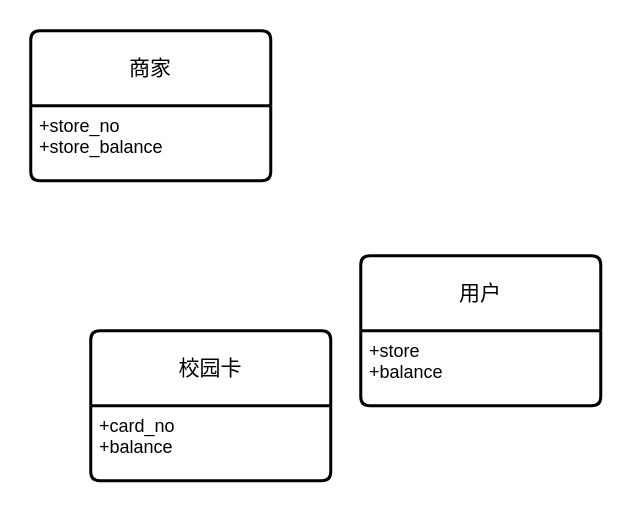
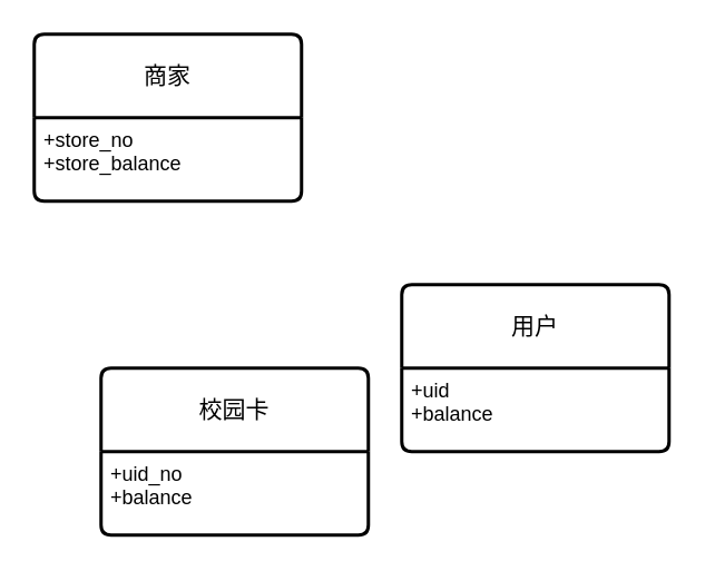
  <mxCell id="0" />
  <mxCell id="1" parent="0" />
  <mxCell id="2" value="商家" style="swimlane;childLayout=stackLayout;horizontal=1;startSize=50;horizontalStack=0;rounded=1;fontSize=14;fontStyle=0;strokeWidth=2;resizeParent=0;resizeLast=1;shadow=0;dashed=0;align=center;arcSize=4;whiteSpace=wrap;html=1;" vertex="1" parent="1"><mxGeometry x="20" y="20" width="160" height="100" as="geometry" /></mxCell>
  <mxCell id="3" value="+store_no&lt;br&gt;+store_balance" style="align=left;strokeColor=none;fillColor=none;spacingLeft=4;fontSize=12;verticalAlign=top;resizable=0;rotatable=0;part=1;html=1;" vertex="1" parent="2"><mxGeometry y="50" width="160" height="50" as="geometry" /></mxCell>
  <mxCell id="4" value="校园卡" style="swimlane;childLayout=stackLayout;horizontal=1;startSize=50;horizontalStack=0;rounded=1;fontSize=14;fontStyle=0;strokeWidth=2;resizeParent=0;resizeLast=1;shadow=0;dashed=0;align=center;arcSize=4;whiteSpace=wrap;html=1;" vertex="1" parent="1"><mxGeometry x="60" y="220" width="160" height="100" as="geometry"><mxRectangle x="280" y="340" width="80" height="50" as="alternateBounds" /></mxGeometry></mxCell>
- <mxCell id="5" value="+card_no&lt;br&gt;+balance" style="align=left;strokeColor=none;fillColor=none;spacingLeft=4;fontSize=12;verticalAlign=top;resizable=0;rotatable=0;part=1;html=1;" vertex="1" parent="4"><mxGeometry y="50" width="160" height="50" as="geometry" /></mxCell>
+ <mxCell id="5" value="+uid_no&lt;br&gt;+balance" style="align=left;strokeColor=none;fillColor=none;spacingLeft=4;fontSize=12;verticalAlign=top;resizable=0;rotatable=0;part=1;html=1;" vertex="1" parent="4"><mxGeometry y="50" width="160" height="50" as="geometry" /></mxCell>
  <mxCell id="6" value="用户" style="swimlane;childLayout=stackLayout;horizontal=1;startSize=50;horizontalStack=0;rounded=1;fontSize=14;fontStyle=0;strokeWidth=2;resizeParent=0;resizeLast=1;shadow=0;dashed=0;align=center;arcSize=4;whiteSpace=wrap;html=1;" vertex="1" parent="1"><mxGeometry x="240" y="170" width="160" height="100" as="geometry"><mxRectangle x="280" y="340" width="80" height="50" as="alternateBounds" /></mxGeometry></mxCell>
- <mxCell id="7" value="+store&lt;br&gt;+balance" style="align=left;strokeColor=none;fillColor=none;spacingLeft=4;fontSize=12;verticalAlign=top;resizable=0;rotatable=0;part=1;html=1;" vertex="1" parent="6"><mxGeometry y="50" width="160" height="50" as="geometry" /></mxCell>
+ <mxCell id="7" value="+uid&lt;br&gt;+balance" style="align=left;strokeColor=none;fillColor=none;spacingLeft=4;fontSize=12;verticalAlign=top;resizable=0;rotatable=0;part=1;html=1;" vertex="1" parent="6"><mxGeometry y="50" width="160" height="50" as="geometry" /></mxCell>
